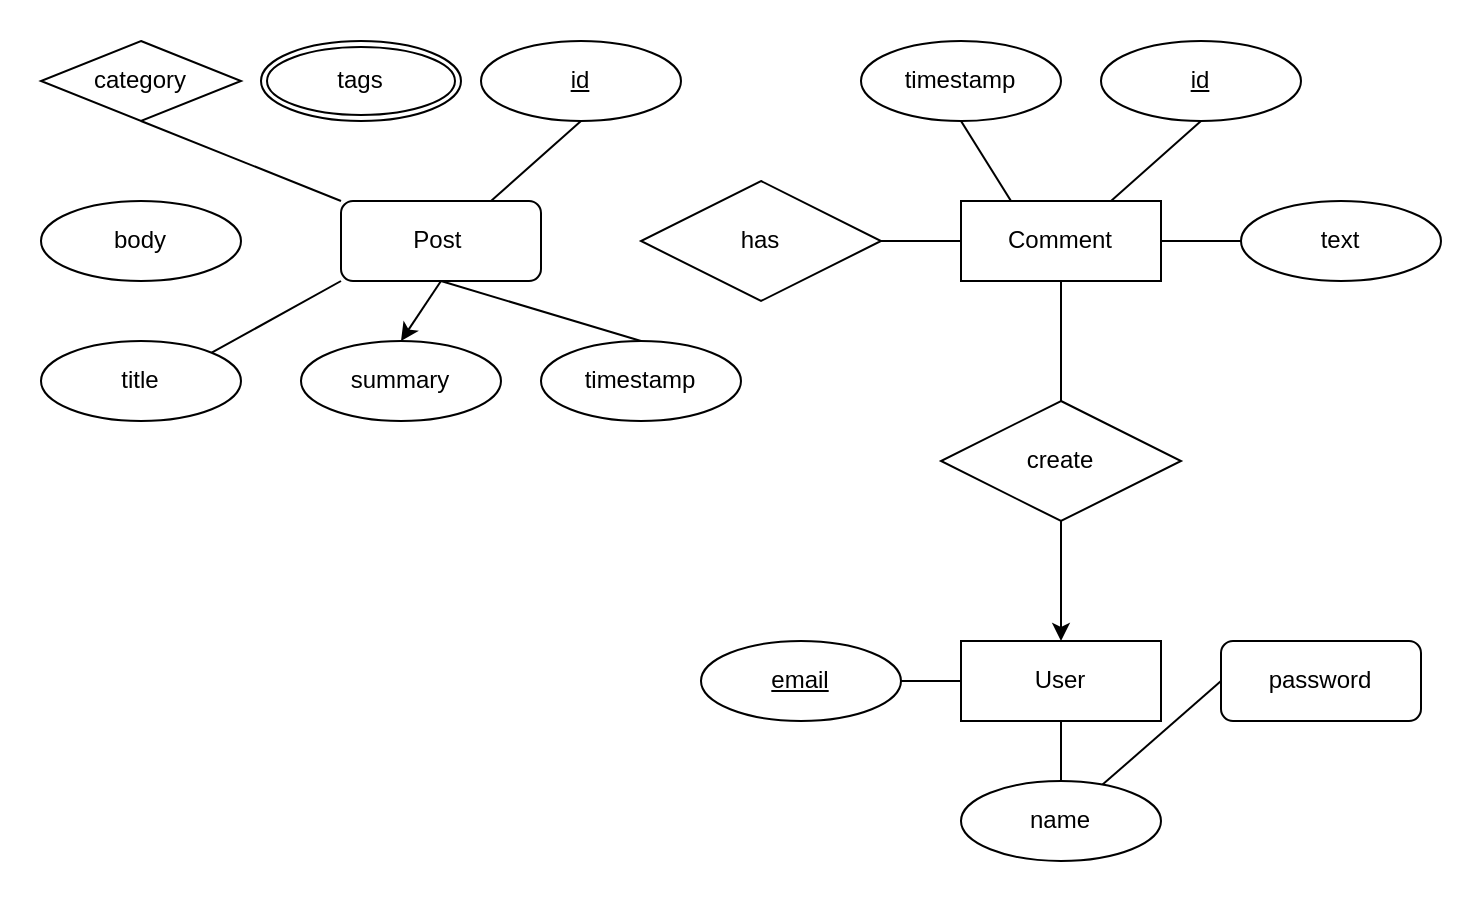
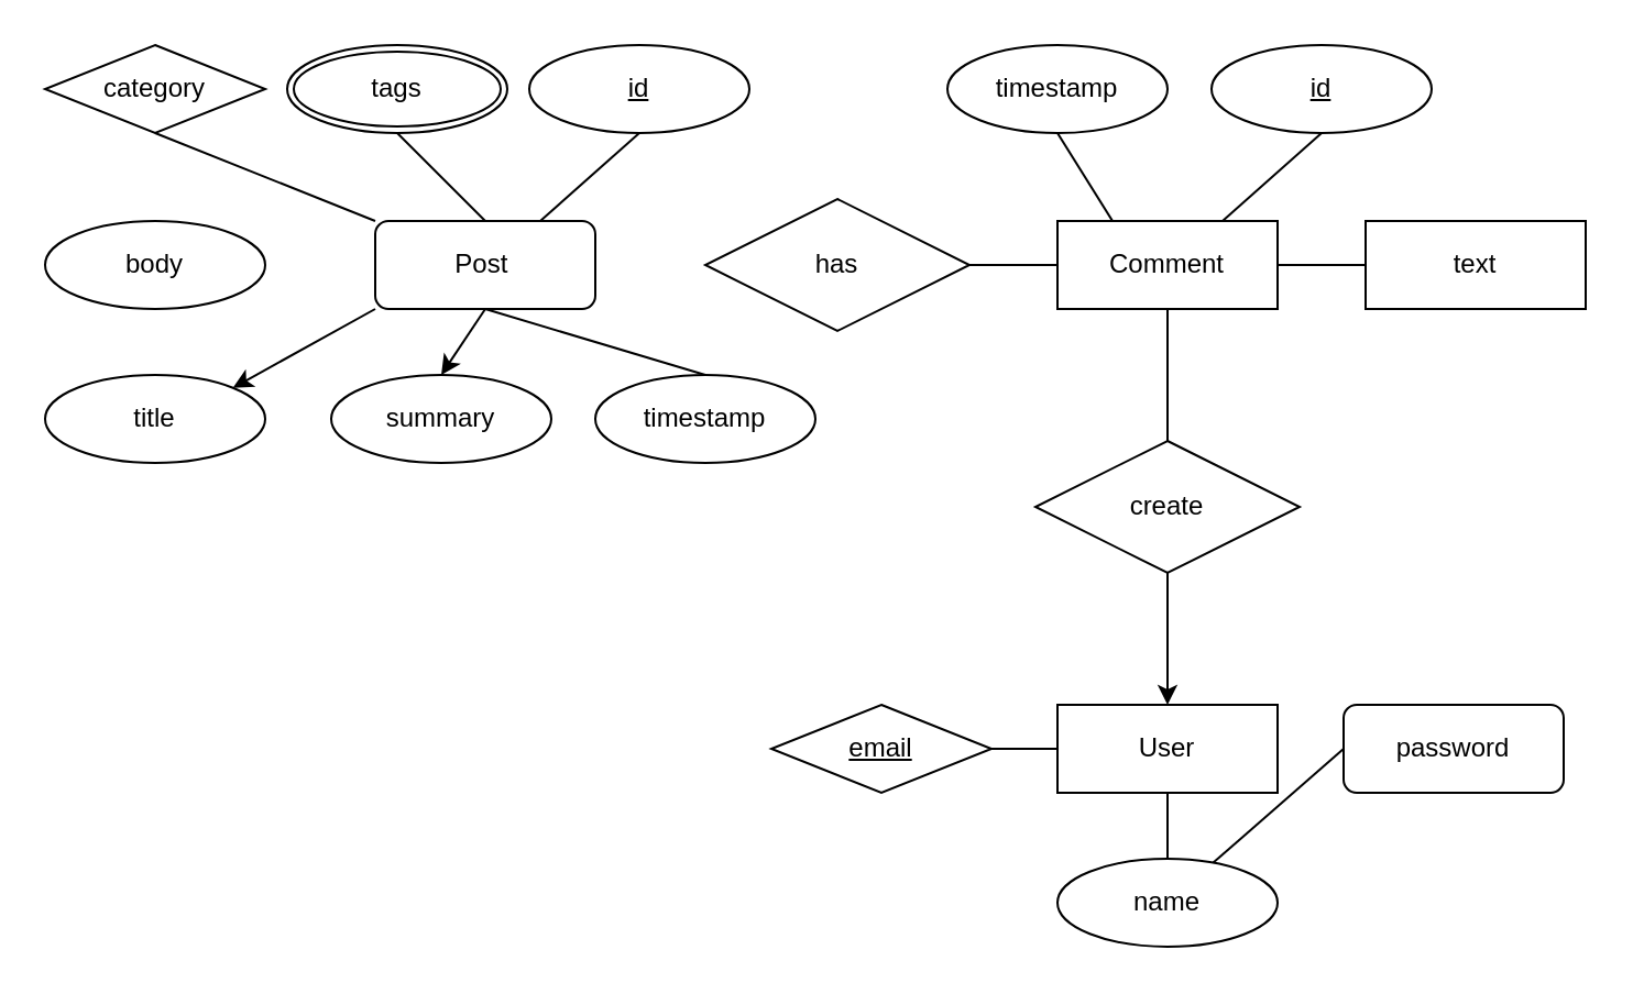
  <mxCell id="0" />
  <mxCell id="1" parent="0" />
  <mxCell id="2" value="Entity" style="whiteSpace=wrap;html=1;align=center;" parent="1" vertex="1"><mxGeometry x="480" y="100" width="100" height="40" as="geometry" /></mxCell>
  <mxCell id="3" value="Entity" style="whiteSpace=wrap;html=1;align=center;" parent="1" vertex="1"><mxGeometry x="480" y="100" width="100" height="40" as="geometry" /></mxCell>
  <mxCell id="4" value="Comment" style="whiteSpace=wrap;html=1;align=center;" parent="1" vertex="1"><mxGeometry x="480" y="100" width="100" height="40" as="geometry" /></mxCell>
  <mxCell id="5" value="Post&lt;span style=&quot;white-space: pre;&quot;&gt;&#09;&lt;/span&gt;" style="whiteSpace=wrap;html=1;align=center;rounded=1;" parent="1" vertex="1"><mxGeometry x="170" y="100" width="100" height="40" as="geometry" /></mxCell>
  <mxCell id="6" value="User" style="whiteSpace=wrap;html=1;align=center;" parent="1" vertex="1"><mxGeometry x="480" y="320" width="100" height="40" as="geometry" /></mxCell>
  <mxCell id="7" value="tags" style="ellipse;shape=doubleEllipse;margin=3;whiteSpace=wrap;html=1;align=center;" parent="1" vertex="1"><mxGeometry x="130" y="20" width="100" height="40" as="geometry" /></mxCell>
  <mxCell id="8" value="category" style="rhombus;whiteSpace=wrap;html=1;align=center;" parent="1" vertex="1"><mxGeometry x="20" y="20" width="100" height="40" as="geometry" /></mxCell>
  <mxCell id="9" value="body" style="ellipse;whiteSpace=wrap;html=1;align=center;" parent="1" vertex="1"><mxGeometry x="20" y="100" width="100" height="40" as="geometry" /></mxCell>
  <mxCell id="10" value="has" style="shape=rhombus;perimeter=rhombusPerimeter;whiteSpace=wrap;html=1;align=center;" parent="1" vertex="1"><mxGeometry x="320" y="90" width="120" height="60" as="geometry" /></mxCell>
  <mxCell id="11" style="edgeStyle=none;html=1;exitX=0.5;exitY=1;exitDx=0;exitDy=0;entryX=0.5;entryY=0;entryDx=0;entryDy=0;" parent="1" source="12" target="6" edge="1"><mxGeometry relative="1" as="geometry" /></mxCell>
  <mxCell id="12" value="create" style="shape=rhombus;perimeter=rhombusPerimeter;whiteSpace=wrap;html=1;align=center;" parent="1" vertex="1"><mxGeometry x="470" y="200" width="120" height="60" as="geometry" /></mxCell>
+ <mxCell id="13" value="" style="endArrow=none;html=1;rounded=0;exitX=0.5;exitY=0;exitDx=0;exitDy=0;entryX=0.5;entryY=1;entryDx=0;entryDy=0;" parent="1" source="5" target="7" edge="1"><mxGeometry relative="1" as="geometry"><mxPoint x="622.5" y="151.5" as="sourcePoint" /><mxPoint x="450" y="90" as="targetPoint" /></mxGeometry></mxCell>
  <mxCell id="14" value="" style="endArrow=none;html=1;rounded=0;exitX=0;exitY=0;exitDx=0;exitDy=0;entryX=0.5;entryY=1;entryDx=0;entryDy=0;" parent="1" source="5" target="8" edge="1"><mxGeometry relative="1" as="geometry"><mxPoint x="622.5" y="151.5" as="sourcePoint" /><mxPoint x="450" y="90" as="targetPoint" /></mxGeometry></mxCell>
  <mxCell id="15" value="" style="endArrow=none;html=1;rounded=0;exitX=0;exitY=0.5;exitDx=0;exitDy=0;entryX=1;entryY=0.5;entryDx=0;entryDy=0;" parent="1" source="4" target="10" edge="1"><mxGeometry relative="1" as="geometry"><mxPoint x="622.5" y="151.5" as="sourcePoint" /><mxPoint x="450" y="90" as="targetPoint" /></mxGeometry></mxCell>
  <mxCell id="16" value="timestamp" style="ellipse;whiteSpace=wrap;html=1;align=center;" parent="1" vertex="1"><mxGeometry x="430" y="20" width="100" height="40" as="geometry" /></mxCell>
  <mxCell id="17" value="timestamp" style="ellipse;whiteSpace=wrap;html=1;align=center;" parent="1" vertex="1"><mxGeometry x="270" y="170" width="100" height="40" as="geometry" /></mxCell>
  <mxCell id="18" value="" style="endArrow=none;html=1;rounded=0;exitX=0.5;exitY=1;exitDx=0;exitDy=0;entryX=0.5;entryY=0;entryDx=0;entryDy=0;" parent="1" source="5" target="17" edge="1"><mxGeometry relative="1" as="geometry"><mxPoint x="622.5" y="151.5" as="sourcePoint" /><mxPoint x="450" y="90" as="targetPoint" /></mxGeometry></mxCell>
  <mxCell id="19" value="" style="endArrow=none;html=1;rounded=0;exitX=0.5;exitY=0;exitDx=0;exitDy=0;entryX=0.5;entryY=1;entryDx=0;entryDy=0;" parent="1" source="12" target="4" edge="1"><mxGeometry relative="1" as="geometry"><mxPoint x="622.5" y="151.5" as="sourcePoint" /><mxPoint x="450" y="90" as="targetPoint" /></mxGeometry></mxCell>
- <mxCell id="20" value="text" style="ellipse;whiteSpace=wrap;html=1;align=center;" parent="1" vertex="1"><mxGeometry x="620" y="100" width="100" height="40" as="geometry" /></mxCell>
+ <mxCell id="20" value="text" style="whiteSpace=wrap;html=1;align=center;rounded=0;" parent="1" vertex="1"><mxGeometry x="620" y="100" width="100" height="40" as="geometry" /></mxCell>
  <mxCell id="21" value="" style="endArrow=none;html=1;rounded=0;exitX=0;exitY=0.5;exitDx=0;exitDy=0;entryX=1;entryY=0.5;entryDx=0;entryDy=0;" parent="1" source="20" target="4" edge="1"><mxGeometry relative="1" as="geometry"><mxPoint x="622.5" y="151.5" as="sourcePoint" /><mxPoint x="450" y="90" as="targetPoint" /></mxGeometry></mxCell>
  <mxCell id="22" value="" style="endArrow=none;html=1;rounded=0;exitX=0.5;exitY=1;exitDx=0;exitDy=0;entryX=0.25;entryY=0;entryDx=0;entryDy=0;" parent="1" source="16" target="4" edge="1"><mxGeometry relative="1" as="geometry"><mxPoint x="622.5" y="151.5" as="sourcePoint" /><mxPoint x="450" y="90" as="targetPoint" /></mxGeometry></mxCell>
  <mxCell id="23" value="title" style="ellipse;whiteSpace=wrap;html=1;align=center;" parent="1" vertex="1"><mxGeometry x="20" y="170" width="100" height="40" as="geometry" /></mxCell>
- <mxCell id="24" value="" style="endArrow=none;html=1;rounded=0;exitX=0;exitY=1;exitDx=0;exitDy=0;entryX=1;entryY=0;entryDx=0;entryDy=0;" parent="1" source="5" target="23" edge="1"><mxGeometry relative="1" as="geometry"><mxPoint x="472.5" y="171.5" as="sourcePoint" /><mxPoint x="300" y="110" as="targetPoint" /></mxGeometry></mxCell>
+ <mxCell id="24" value="" style="endArrow=classic;html=1;rounded=0;exitX=0;exitY=1;exitDx=0;exitDy=0;entryX=1;entryY=0;entryDx=0;entryDy=0;" parent="1" source="5" target="23" edge="1"><mxGeometry relative="1" as="geometry"><mxPoint x="472.5" y="171.5" as="sourcePoint" /><mxPoint x="300" y="110" as="targetPoint" /></mxGeometry></mxCell>
  <mxCell id="25" value="name" style="ellipse;whiteSpace=wrap;html=1;align=center;" parent="1" vertex="1"><mxGeometry x="480" y="390" width="100" height="40" as="geometry" /></mxCell>
  <mxCell id="26" value="password" style="whiteSpace=wrap;html=1;align=center;rounded=1;" parent="1" vertex="1"><mxGeometry x="610" y="320" width="100" height="40" as="geometry" /></mxCell>
- <mxCell id="27" value="&lt;u&gt;email&lt;/u&gt;" style="ellipse;whiteSpace=wrap;html=1;align=center;" parent="1" vertex="1"><mxGeometry x="350" y="320" width="100" height="40" as="geometry" /></mxCell>
+ <mxCell id="27" value="&lt;u&gt;email&lt;/u&gt;" style="rhombus;whiteSpace=wrap;html=1;align=center;" parent="1" vertex="1"><mxGeometry x="350" y="320" width="100" height="40" as="geometry" /></mxCell>
  <mxCell id="28" value="" style="endArrow=none;html=1;rounded=0;exitX=0;exitY=0.5;exitDx=0;exitDy=0;" parent="1" source="26" target="25" edge="1"><mxGeometry relative="1" as="geometry"><mxPoint x="722.5" y="351.5" as="sourcePoint" /><mxPoint x="550" y="290" as="targetPoint" /></mxGeometry></mxCell>
  <mxCell id="29" value="" style="endArrow=none;html=1;rounded=0;exitX=0;exitY=0.5;exitDx=0;exitDy=0;entryX=1;entryY=0.5;entryDx=0;entryDy=0;" parent="1" source="6" target="27" edge="1"><mxGeometry relative="1" as="geometry"><mxPoint x="722.5" y="351.5" as="sourcePoint" /><mxPoint x="550" y="290" as="targetPoint" /></mxGeometry></mxCell>
  <mxCell id="30" value="" style="endArrow=none;html=1;rounded=0;exitX=0.5;exitY=1;exitDx=0;exitDy=0;entryX=0.5;entryY=0;entryDx=0;entryDy=0;" parent="1" source="6" target="25" edge="1"><mxGeometry relative="1" as="geometry"><mxPoint x="722.5" y="351.5" as="sourcePoint" /><mxPoint x="550" y="290" as="targetPoint" /></mxGeometry></mxCell>
  <mxCell id="31" value="&lt;u&gt;id&lt;/u&gt;" style="ellipse;whiteSpace=wrap;html=1;align=center;" parent="1" vertex="1"><mxGeometry x="240" y="20" width="100" height="40" as="geometry" /></mxCell>
  <mxCell id="32" value="" style="endArrow=none;html=1;rounded=0;exitX=0.5;exitY=1;exitDx=0;exitDy=0;entryX=0.75;entryY=0;entryDx=0;entryDy=0;" parent="1" source="31" target="5" edge="1"><mxGeometry relative="1" as="geometry"><mxPoint x="412.5" y="111.5" as="sourcePoint" /><mxPoint x="240" y="50" as="targetPoint" /></mxGeometry></mxCell>
  <mxCell id="33" value="&lt;u&gt;id&lt;/u&gt;" style="ellipse;whiteSpace=wrap;html=1;align=center;" parent="1" vertex="1"><mxGeometry x="550" y="20" width="100" height="40" as="geometry" /></mxCell>
  <mxCell id="34" value="" style="endArrow=none;html=1;rounded=0;exitX=0.75;exitY=0;exitDx=0;exitDy=0;entryX=0.5;entryY=1;entryDx=0;entryDy=0;" parent="1" source="4" target="33" edge="1"><mxGeometry relative="1" as="geometry"><mxPoint x="562.5" y="191.5" as="sourcePoint" /><mxPoint x="390" y="130" as="targetPoint" /></mxGeometry></mxCell>
  <mxCell id="35" value="summary" style="ellipse;whiteSpace=wrap;html=1;align=center;" vertex="1" parent="1"><mxGeometry x="150" y="170" width="100" height="40" as="geometry" /></mxCell>
  <mxCell id="36" value="" style="endArrow=classic;html=1;rounded=0;exitX=0.5;exitY=1;exitDx=0;exitDy=0;entryX=0.5;entryY=0;entryDx=0;entryDy=0;" edge="1" parent="1" source="5" target="35"><mxGeometry relative="1" as="geometry"><mxPoint x="180" y="150" as="sourcePoint" /><mxPoint x="115.355" y="185.858" as="targetPoint" /></mxGeometry></mxCell>
